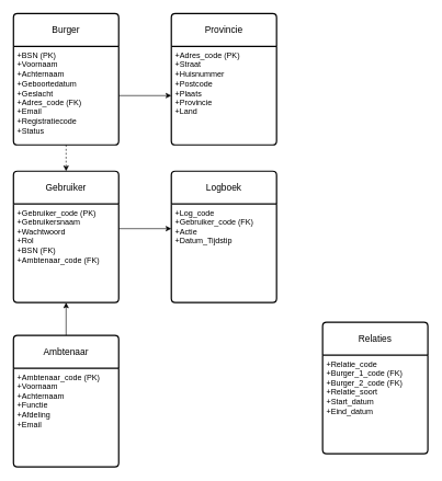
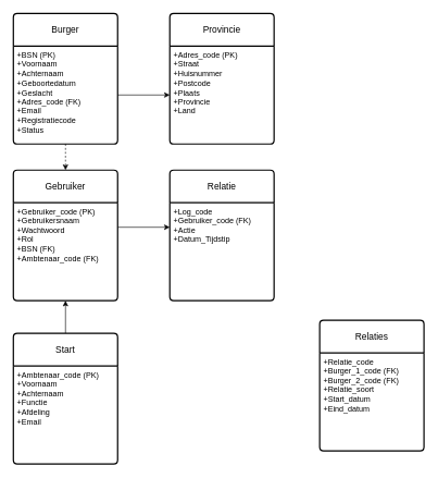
  <mxCell id="0" />
  <mxCell id="1" parent="0" />
  <mxCell id="2" value="Burger" style="swimlane;childLayout=stackLayout;horizontal=1;startSize=50;horizontalStack=0;rounded=1;fontSize=14;fontStyle=0;strokeWidth=2;resizeParent=0;resizeLast=1;shadow=0;dashed=0;align=center;arcSize=4;whiteSpace=wrap;html=1;" parent="1" vertex="1"><mxGeometry x="20" y="20" width="160" height="200" as="geometry" /></mxCell>
  <mxCell id="3" value="+BSN (PK)&lt;br&gt;+Voornaam&lt;br&gt;+Achternaam&lt;div&gt;+Geboortedatum&lt;/div&gt;&lt;div&gt;+Geslacht&lt;/div&gt;&lt;div&gt;+Adres_code (FK)&lt;/div&gt;&lt;div&gt;+Email&lt;/div&gt;&lt;div&gt;+Registratiecode&lt;/div&gt;&lt;div&gt;+Status&lt;/div&gt;" style="align=left;strokeColor=none;fillColor=none;spacingLeft=4;spacingRight=4;fontSize=12;verticalAlign=top;resizable=0;rotatable=0;part=1;html=1;whiteSpace=wrap;" parent="2" vertex="1"><mxGeometry y="50" width="160" height="150" as="geometry" /></mxCell>
  <mxCell id="4" value="Provincie" style="swimlane;childLayout=stackLayout;horizontal=1;startSize=50;horizontalStack=0;rounded=1;fontSize=14;fontStyle=0;strokeWidth=2;resizeParent=0;resizeLast=1;shadow=0;dashed=0;align=center;arcSize=4;whiteSpace=wrap;html=1;" vertex="1" parent="1"><mxGeometry x="260" y="20" width="160" height="200" as="geometry" /></mxCell>
  <mxCell id="5" value="+Adres_code (PK)&lt;br&gt;+Straat&lt;br&gt;+Huisnummer&lt;div&gt;+Postcode&lt;/div&gt;&lt;div&gt;+Plaats&lt;/div&gt;&lt;div&gt;+Provincie&lt;/div&gt;&lt;div&gt;+Land&lt;/div&gt;" style="align=left;strokeColor=none;fillColor=none;spacingLeft=4;spacingRight=4;fontSize=12;verticalAlign=top;resizable=0;rotatable=0;part=1;html=1;whiteSpace=wrap;" vertex="1" parent="4"><mxGeometry y="50" width="160" height="150" as="geometry" /></mxCell>
  <mxCell id="6" value="Gebruiker" style="swimlane;childLayout=stackLayout;horizontal=1;startSize=50;horizontalStack=0;rounded=1;fontSize=14;fontStyle=0;strokeWidth=2;resizeParent=0;resizeLast=1;shadow=0;dashed=0;align=center;arcSize=4;whiteSpace=wrap;html=1;" vertex="1" parent="1"><mxGeometry x="20" y="260" width="160" height="200" as="geometry" /></mxCell>
  <mxCell id="7" value="+Gebruiker_code (PK)&lt;br&gt;+Gebruikersnaam&lt;br&gt;+Wachtwoord&lt;div&gt;+Rol&lt;/div&gt;&lt;div&gt;+BSN (FK)&lt;/div&gt;&lt;div&gt;+Ambtenaar_code (FK)&lt;/div&gt;&lt;div&gt;&lt;br&gt;&lt;/div&gt;" style="align=left;strokeColor=none;fillColor=none;spacingLeft=4;spacingRight=4;fontSize=12;verticalAlign=top;resizable=0;rotatable=0;part=1;html=1;whiteSpace=wrap;" vertex="1" parent="6"><mxGeometry y="50" width="160" height="150" as="geometry" /></mxCell>
  <mxCell id="8" style="edgeStyle=orthogonalEdgeStyle;rounded=0;orthogonalLoop=1;jettySize=auto;html=1;exitX=0.5;exitY=0;exitDx=0;exitDy=0;entryX=0.5;entryY=1;entryDx=0;entryDy=0;" edge="1" parent="1" source="9" target="7"><mxGeometry relative="1" as="geometry" /></mxCell>
- <mxCell id="9" value="Ambtenaar" style="swimlane;childLayout=stackLayout;horizontal=1;startSize=50;horizontalStack=0;rounded=1;fontSize=14;fontStyle=0;strokeWidth=2;resizeParent=0;resizeLast=1;shadow=0;dashed=0;align=center;arcSize=4;whiteSpace=wrap;html=1;" vertex="1" parent="1"><mxGeometry x="20" y="510" width="160" height="200" as="geometry" /></mxCell>
+ <mxCell id="9" value="Start" style="swimlane;childLayout=stackLayout;horizontal=1;startSize=50;horizontalStack=0;rounded=1;fontSize=14;fontStyle=0;strokeWidth=2;resizeParent=0;resizeLast=1;shadow=0;dashed=0;align=center;arcSize=4;whiteSpace=wrap;html=1;" vertex="1" parent="1"><mxGeometry x="20" y="510" width="160" height="200" as="geometry" /></mxCell>
  <mxCell id="10" value="+Ambtenaar_code (PK)&lt;br&gt;+Voornaam&lt;br&gt;+Achternaam&lt;div&gt;+Functie&lt;/div&gt;&lt;div&gt;+Afdeling&lt;/div&gt;&lt;div&gt;+Email&lt;/div&gt;&lt;div&gt;&lt;br&gt;&lt;/div&gt;" style="align=left;strokeColor=none;fillColor=none;spacingLeft=4;spacingRight=4;fontSize=12;verticalAlign=top;resizable=0;rotatable=0;part=1;html=1;whiteSpace=wrap;" vertex="1" parent="9"><mxGeometry y="50" width="160" height="150" as="geometry" /></mxCell>
- <mxCell id="11" value="Logboek" style="swimlane;childLayout=stackLayout;horizontal=1;startSize=50;horizontalStack=0;rounded=1;fontSize=14;fontStyle=0;strokeWidth=2;resizeParent=0;resizeLast=1;shadow=0;dashed=0;align=center;arcSize=4;whiteSpace=wrap;html=1;" vertex="1" parent="1"><mxGeometry x="260" y="260" width="160" height="200" as="geometry" /></mxCell>
+ <mxCell id="11" value="Relatie" style="swimlane;childLayout=stackLayout;horizontal=1;startSize=50;horizontalStack=0;rounded=1;fontSize=14;fontStyle=0;strokeWidth=2;resizeParent=0;resizeLast=1;shadow=0;dashed=0;align=center;arcSize=4;whiteSpace=wrap;html=1;" vertex="1" parent="1"><mxGeometry x="260" y="260" width="160" height="200" as="geometry" /></mxCell>
  <mxCell id="12" value="+Log_code&lt;br&gt;+Gebruiker_code (FK)&lt;br&gt;+Actie&lt;div&gt;+Datum_Tijdstip&lt;/div&gt;" style="align=left;strokeColor=none;fillColor=none;spacingLeft=4;spacingRight=4;fontSize=12;verticalAlign=top;resizable=0;rotatable=0;part=1;html=1;whiteSpace=wrap;" vertex="1" parent="11"><mxGeometry y="50" width="160" height="150" as="geometry" /></mxCell>
  <mxCell id="13" value="Relaties" style="swimlane;childLayout=stackLayout;horizontal=1;startSize=50;horizontalStack=0;rounded=1;fontSize=14;fontStyle=0;strokeWidth=2;resizeParent=0;resizeLast=1;shadow=0;dashed=0;align=center;arcSize=4;whiteSpace=wrap;html=1;" vertex="1" parent="1"><mxGeometry x="490" y="490" width="160" height="200" as="geometry" /></mxCell>
  <mxCell id="14" value="+Relatie_code&lt;br&gt;+Burger_1_code (FK)&lt;div&gt;+Burger_2_code (FK)&lt;br&gt;+Relatie_soort&lt;/div&gt;&lt;div&gt;+Start_datum&lt;/div&gt;&lt;div&gt;+Eind_datum&lt;/div&gt;" style="align=left;strokeColor=none;fillColor=none;spacingLeft=4;spacingRight=4;fontSize=12;verticalAlign=top;resizable=0;rotatable=0;part=1;html=1;whiteSpace=wrap;" vertex="1" parent="13"><mxGeometry y="50" width="160" height="150" as="geometry" /></mxCell>
  <mxCell id="15" style="edgeStyle=orthogonalEdgeStyle;rounded=0;orthogonalLoop=1;jettySize=auto;html=1;exitX=0.5;exitY=1;exitDx=0;exitDy=0;entryX=0.5;entryY=0;entryDx=0;entryDy=0;dashed=1;" edge="1" parent="1" source="2" target="6"><mxGeometry relative="1" as="geometry" /></mxCell>
  <mxCell id="16" style="edgeStyle=orthogonalEdgeStyle;rounded=0;orthogonalLoop=1;jettySize=auto;html=1;exitX=1;exitY=0.5;exitDx=0;exitDy=0;entryX=0;entryY=0.5;entryDx=0;entryDy=0;" edge="1" parent="1" source="3" target="5"><mxGeometry relative="1" as="geometry" /></mxCell>
  <mxCell id="17" style="edgeStyle=orthogonalEdgeStyle;rounded=0;orthogonalLoop=1;jettySize=auto;html=1;exitX=1;exitY=0.25;exitDx=0;exitDy=0;entryX=0;entryY=0.25;entryDx=0;entryDy=0;" edge="1" parent="1" source="7" target="12"><mxGeometry relative="1" as="geometry" /></mxCell>
